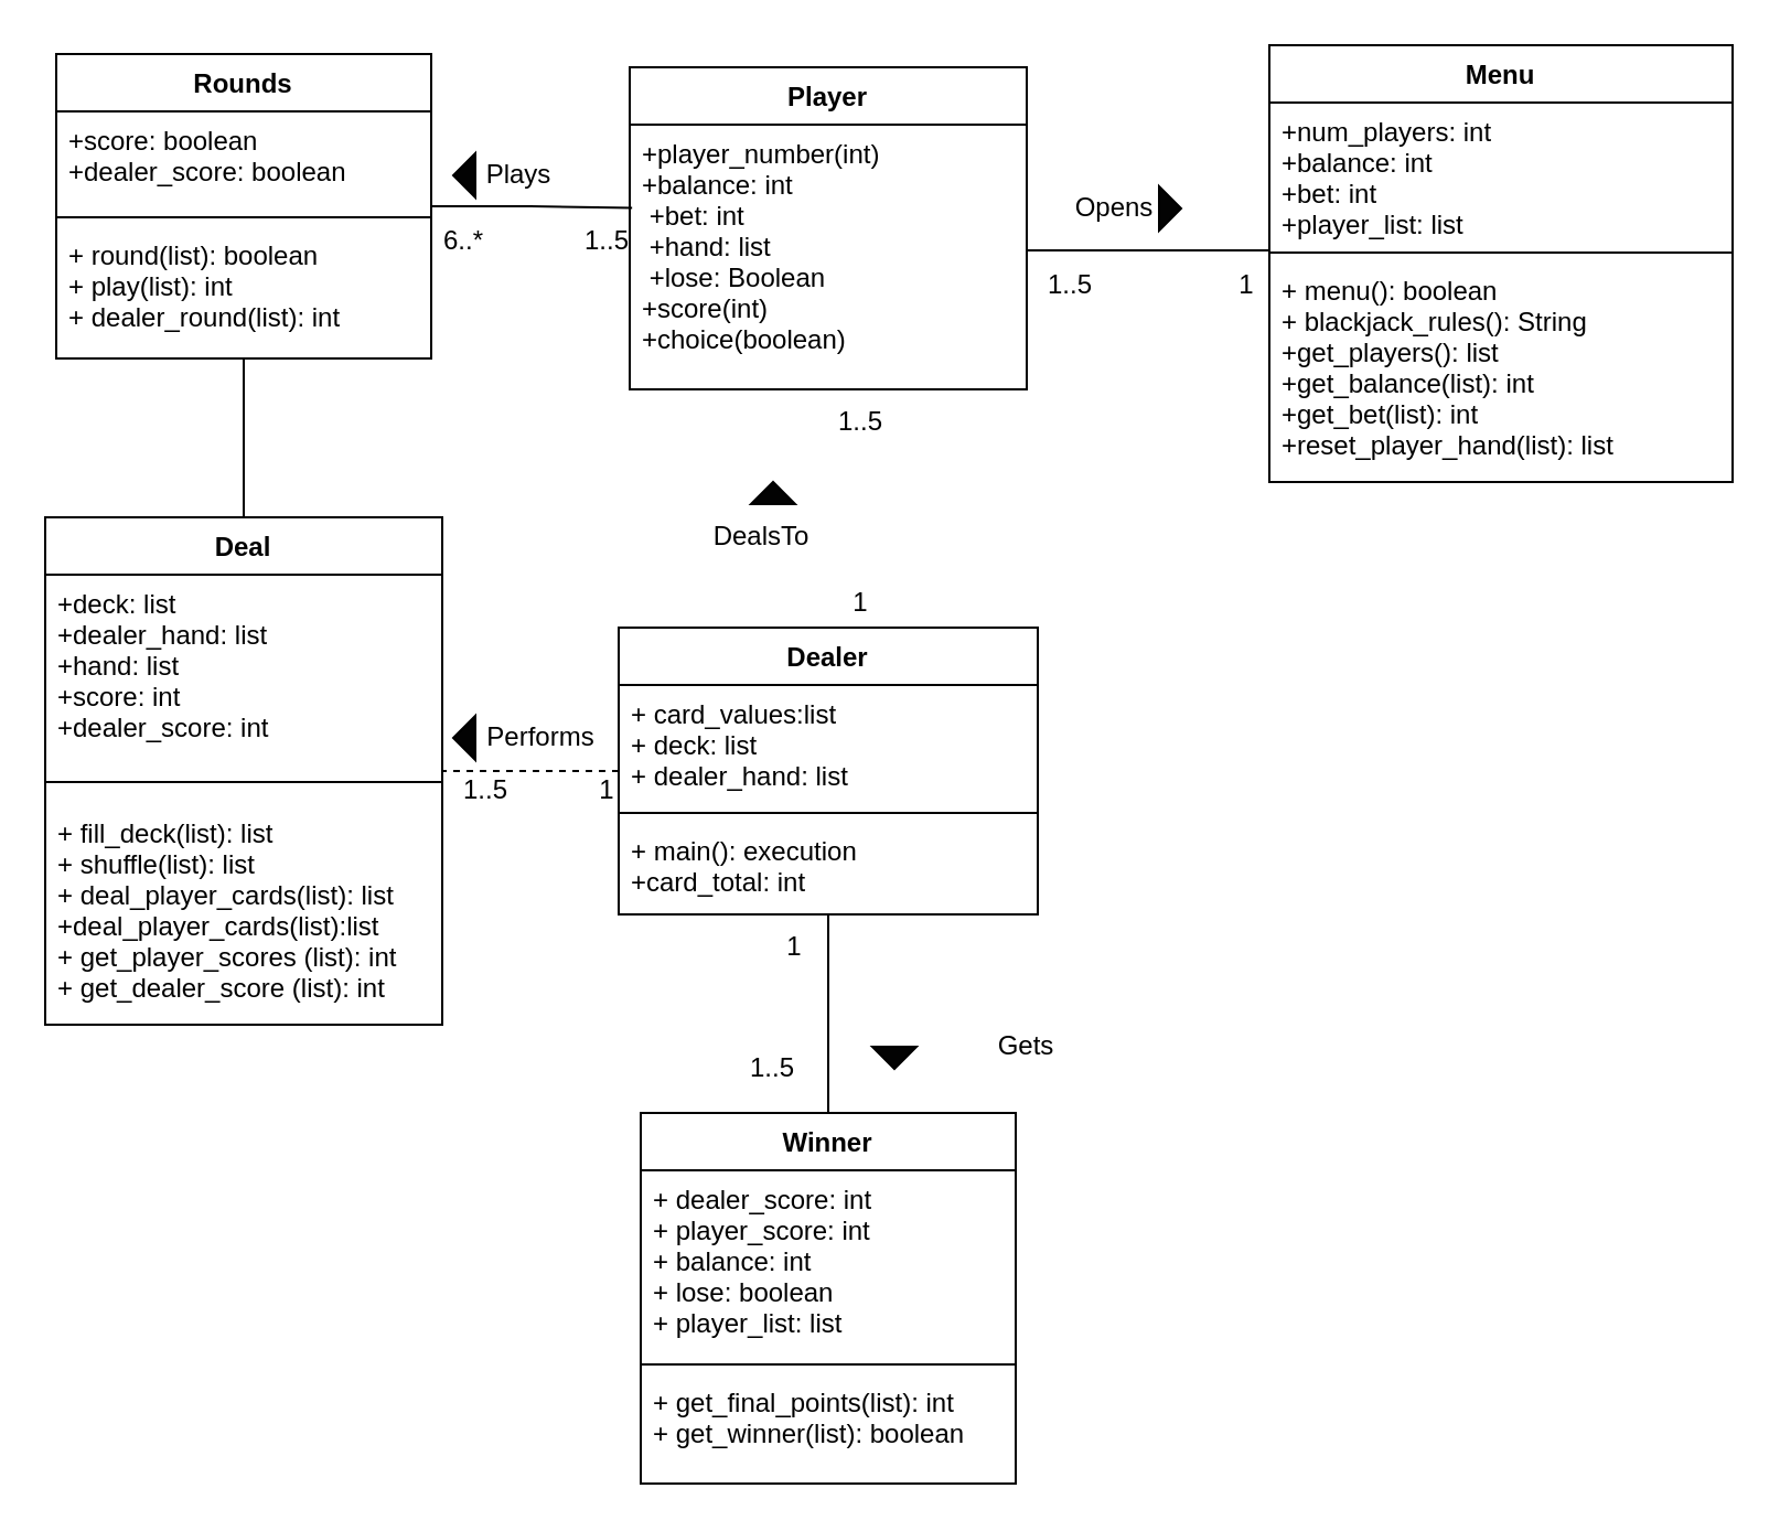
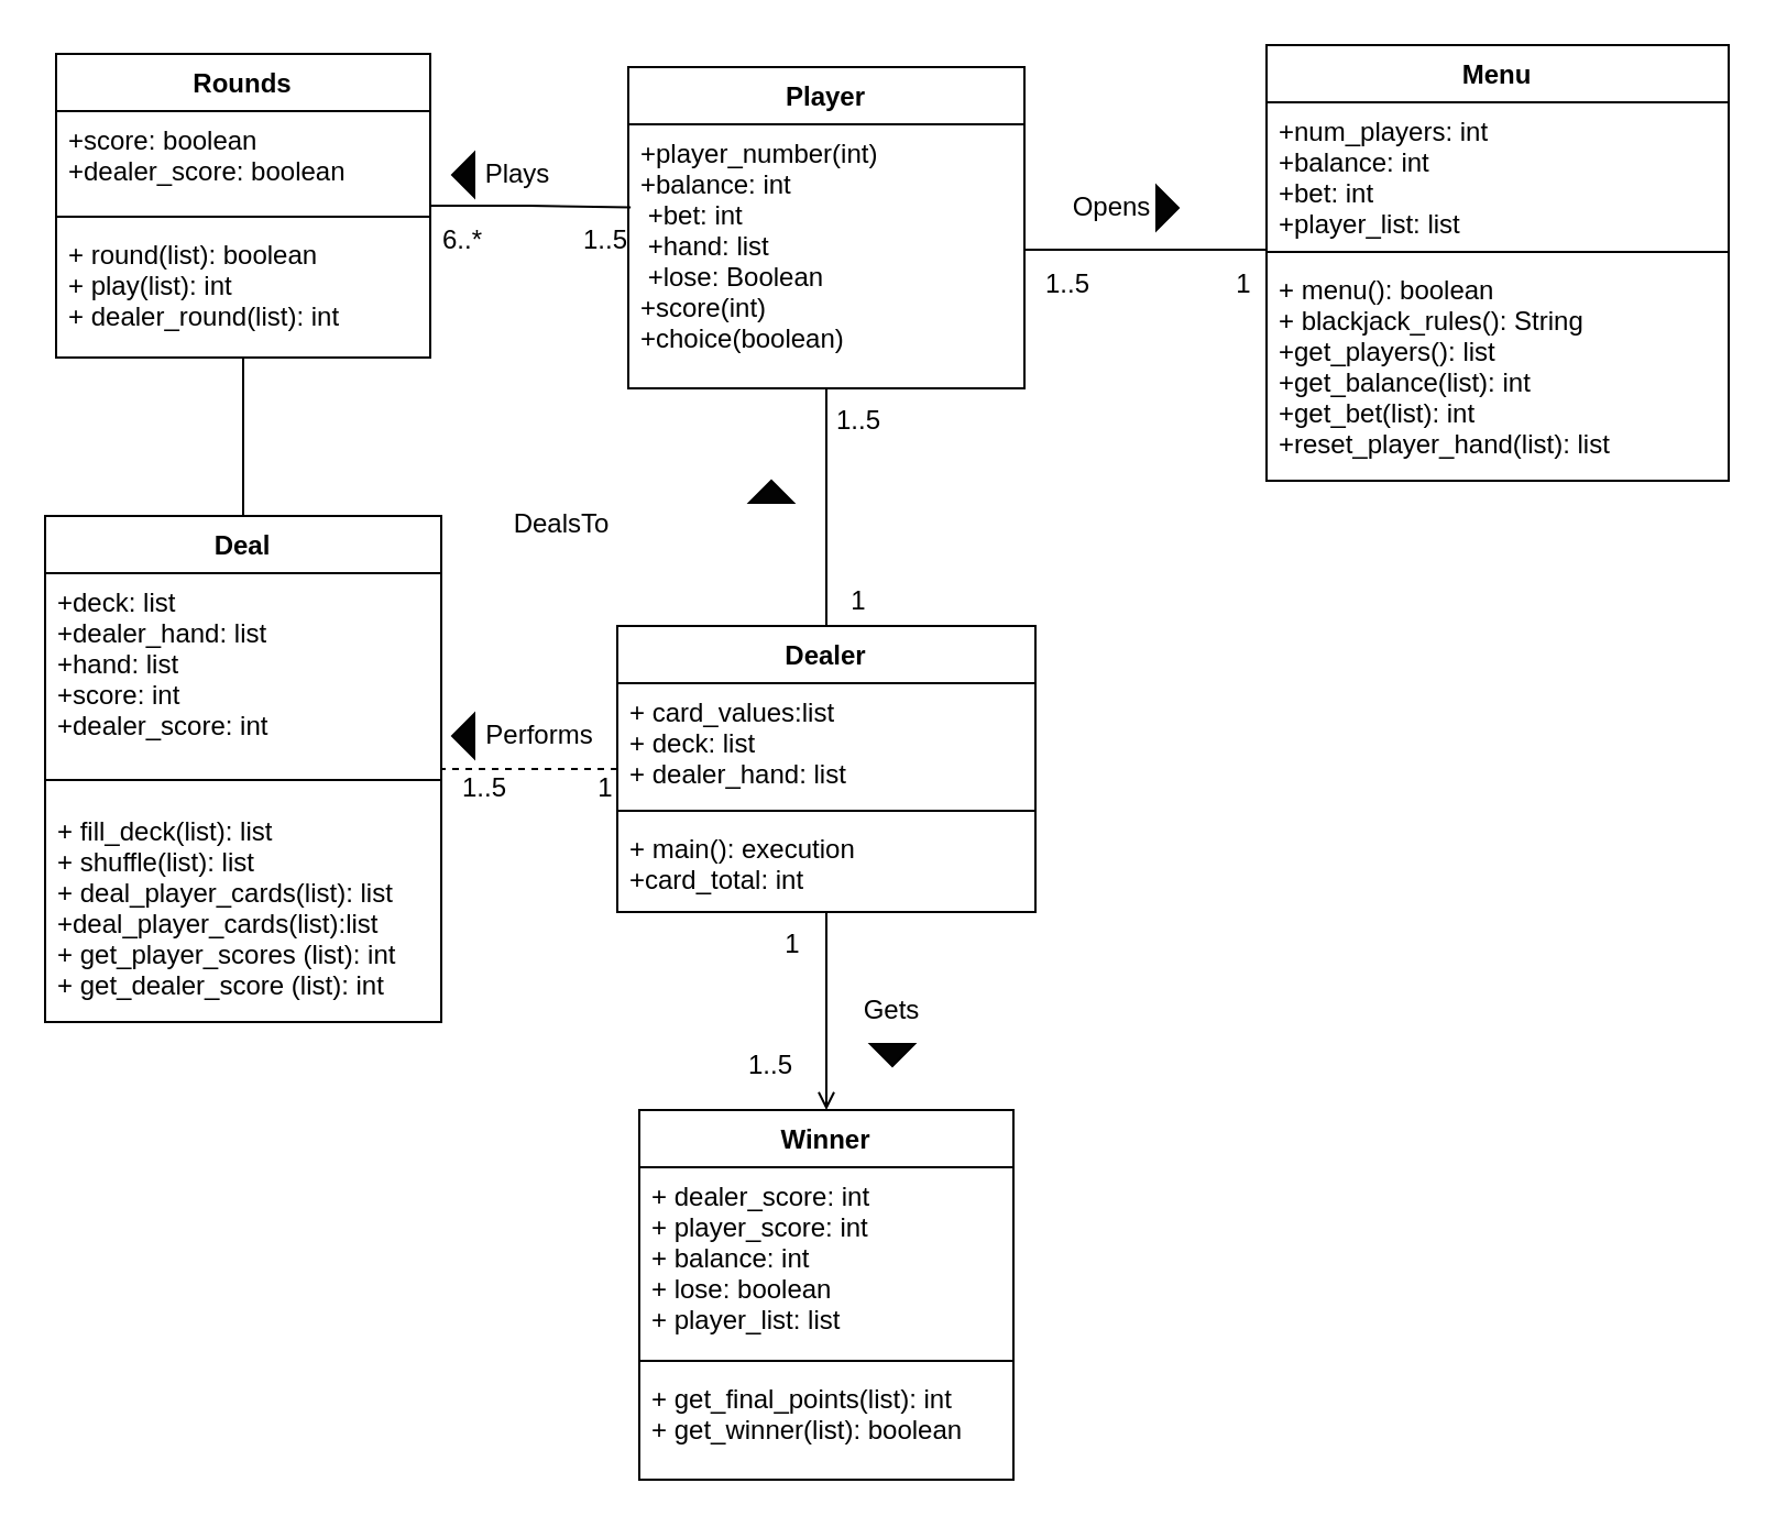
  <mxCell id="0" />
  <mxCell id="1" parent="0" />
  <mxCell id="2" style="edgeStyle=orthogonalEdgeStyle;rounded=0;orthogonalLoop=1;jettySize=auto;html=1;endArrow=none;endFill=0;dashed=1;" parent="1" source="4" target="12" edge="1"><mxGeometry relative="1" as="geometry" /></mxCell>
- <mxCell id="3" style="edgeStyle=orthogonalEdgeStyle;rounded=0;orthogonalLoop=1;jettySize=auto;html=1;entryX=0.5;entryY=0;entryDx=0;entryDy=0;endArrow=none;endFill=0;" parent="1" source="4" target="26" edge="1"><mxGeometry relative="1" as="geometry" /></mxCell>
+ <mxCell id="3" style="edgeStyle=orthogonalEdgeStyle;rounded=0;orthogonalLoop=1;jettySize=auto;html=1;entryX=0.5;entryY=0;entryDx=0;entryDy=0;endArrow=open;endFill=0;" parent="1" source="4" target="26" edge="1"><mxGeometry relative="1" as="geometry" /></mxCell>
  <mxCell id="4" value="Dealer" style="swimlane;fontStyle=1;align=center;verticalAlign=top;childLayout=stackLayout;horizontal=1;startSize=26;horizontalStack=0;resizeParent=1;resizeParentMax=0;resizeLast=0;collapsible=1;marginBottom=0;" parent="1" vertex="1"><mxGeometry x="280" y="284" width="190" height="130" as="geometry" /></mxCell>
  <mxCell id="5" value="+ card_values:list&#10;+ deck: list&#10;+ dealer_hand: list" style="text;strokeColor=none;fillColor=none;align=left;verticalAlign=top;spacingLeft=4;spacingRight=4;overflow=hidden;rotatable=0;points=[[0,0.5],[1,0.5]];portConstraint=eastwest;" parent="4" vertex="1"><mxGeometry y="26" width="190" height="54" as="geometry" /></mxCell>
  <mxCell id="6" value="" style="line;strokeWidth=1;fillColor=none;align=left;verticalAlign=middle;spacingTop=-1;spacingLeft=3;spacingRight=3;rotatable=0;labelPosition=right;points=[];portConstraint=eastwest;" parent="4" vertex="1"><mxGeometry y="80" width="190" height="8" as="geometry" /></mxCell>
  <mxCell id="7" value="+ main(): execution&#10;+card_total: int" style="text;strokeColor=none;fillColor=none;align=left;verticalAlign=top;spacingLeft=4;spacingRight=4;overflow=hidden;rotatable=0;points=[[0,0.5],[1,0.5]];portConstraint=eastwest;" parent="4" vertex="1"><mxGeometry y="88" width="190" height="42" as="geometry" /></mxCell>
+ <mxCell id="8" style="edgeStyle=orthogonalEdgeStyle;rounded=0;orthogonalLoop=1;jettySize=auto;html=1;endArrow=none;endFill=0;" edge="1" parent="1" source="9" target="4"><mxGeometry relative="1" as="geometry" /></mxCell>
  <mxCell id="9" value="Player" style="swimlane;fontStyle=1;align=center;verticalAlign=top;childLayout=stackLayout;horizontal=1;startSize=26;horizontalStack=0;resizeParent=1;resizeParentMax=0;resizeLast=0;collapsible=1;marginBottom=0;" parent="1" vertex="1"><mxGeometry x="285" y="30" width="180" height="146" as="geometry" /></mxCell>
  <mxCell id="10" value="+player_number(int)&#10;+balance: int&#10; +bet: int&#10; +hand: list&#10; +lose: Boolean&#10;+score(int)&#10;+choice(boolean)&#10;&#10;" style="text;strokeColor=none;fillColor=none;align=left;verticalAlign=top;spacingLeft=4;spacingRight=4;overflow=hidden;rotatable=0;points=[[0,0.5],[1,0.5]];portConstraint=eastwest;" parent="9" vertex="1"><mxGeometry y="26" width="180" height="120" as="geometry" /></mxCell>
  <mxCell id="11" value="" style="line;strokeWidth=1;fillColor=none;align=left;verticalAlign=middle;spacingTop=-1;spacingLeft=3;spacingRight=3;rotatable=0;labelPosition=right;points=[];portConstraint=eastwest;" parent="9" vertex="1"><mxGeometry y="146" width="180" as="geometry" /></mxCell>
  <mxCell id="12" value="Deal" style="swimlane;fontStyle=1;align=center;verticalAlign=top;childLayout=stackLayout;horizontal=1;startSize=26;horizontalStack=0;resizeParent=1;resizeParentMax=0;resizeLast=0;collapsible=1;marginBottom=0;" parent="1" vertex="1"><mxGeometry x="20" y="234" width="180" height="230" as="geometry" /></mxCell>
  <mxCell id="13" value="+deck: list&#10;+dealer_hand: list&#10;+hand: list&#10;+score: int&#10;+dealer_score: int" style="text;strokeColor=none;fillColor=none;align=left;verticalAlign=top;spacingLeft=4;spacingRight=4;overflow=hidden;rotatable=0;points=[[0,0.5],[1,0.5]];portConstraint=eastwest;" parent="12" vertex="1"><mxGeometry y="26" width="180" height="84" as="geometry" /></mxCell>
  <mxCell id="14" value="" style="line;strokeWidth=1;fillColor=none;align=left;verticalAlign=middle;spacingTop=-1;spacingLeft=3;spacingRight=3;rotatable=0;labelPosition=right;points=[];portConstraint=eastwest;" parent="12" vertex="1"><mxGeometry y="110" width="180" height="20" as="geometry" /></mxCell>
  <mxCell id="15" value="+ fill_deck(list): list&#10;+ shuffle(list): list&#10;+ deal_player_cards(list): list&#10;+deal_player_cards(list):list&#10;+ get_player_scores (list): int&#10;+ get_dealer_score (list): int" style="text;strokeColor=none;fillColor=none;align=left;verticalAlign=top;spacingLeft=4;spacingRight=4;overflow=hidden;rotatable=0;points=[[0,0.5],[1,0.5]];portConstraint=eastwest;" parent="12" vertex="1"><mxGeometry y="130" width="180" height="100" as="geometry" /></mxCell>
  <mxCell id="16" value="Menu" style="swimlane;fontStyle=1;align=center;verticalAlign=top;childLayout=stackLayout;horizontal=1;startSize=26;horizontalStack=0;resizeParent=1;resizeParentMax=0;resizeLast=0;collapsible=1;marginBottom=0;" parent="1" vertex="1"><mxGeometry x="575" y="20" width="210" height="198" as="geometry" /></mxCell>
  <mxCell id="17" value="+num_players: int&#10;+balance: int&#10;+bet: int&#10;+player_list: list" style="text;strokeColor=none;fillColor=none;align=left;verticalAlign=top;spacingLeft=4;spacingRight=4;overflow=hidden;rotatable=0;points=[[0,0.5],[1,0.5]];portConstraint=eastwest;" parent="16" vertex="1"><mxGeometry y="26" width="210" height="64" as="geometry" /></mxCell>
  <mxCell id="18" value="" style="line;strokeWidth=1;fillColor=none;align=left;verticalAlign=middle;spacingTop=-1;spacingLeft=3;spacingRight=3;rotatable=0;labelPosition=right;points=[];portConstraint=eastwest;" parent="16" vertex="1"><mxGeometry y="90" width="210" height="8" as="geometry" /></mxCell>
  <mxCell id="19" value="+ menu(): boolean&#10;+ blackjack_rules(): String&#10;+get_players(): list&#10;+get_balance(list): int&#10;+get_bet(list): int&#10;+reset_player_hand(list): list &#10;&#10;" style="text;strokeColor=none;fillColor=none;align=left;verticalAlign=top;spacingLeft=4;spacingRight=4;overflow=hidden;rotatable=0;points=[[0,0.5],[1,0.5]];portConstraint=eastwest;" parent="16" vertex="1"><mxGeometry y="98" width="210" height="100" as="geometry" /></mxCell>
  <mxCell id="20" style="edgeStyle=orthogonalEdgeStyle;rounded=0;orthogonalLoop=1;jettySize=auto;html=1;entryX=0.006;entryY=0.315;entryDx=0;entryDy=0;entryPerimeter=0;endArrow=none;endFill=0;" parent="1" source="22" target="10" edge="1"><mxGeometry relative="1" as="geometry" /></mxCell>
  <mxCell id="21" style="edgeStyle=orthogonalEdgeStyle;rounded=0;orthogonalLoop=1;jettySize=auto;html=1;endArrow=none;endFill=0;" edge="1" parent="1" source="22" target="12"><mxGeometry relative="1" as="geometry" /></mxCell>
  <mxCell id="22" value="Rounds" style="swimlane;fontStyle=1;align=center;verticalAlign=top;childLayout=stackLayout;horizontal=1;startSize=26;horizontalStack=0;resizeParent=1;resizeParentMax=0;resizeLast=0;collapsible=1;marginBottom=0;" parent="1" vertex="1"><mxGeometry x="25" y="24" width="170" height="138" as="geometry" /></mxCell>
  <mxCell id="23" value="+score: boolean&#10;+dealer_score: boolean" style="text;strokeColor=none;fillColor=none;align=left;verticalAlign=top;spacingLeft=4;spacingRight=4;overflow=hidden;rotatable=0;points=[[0,0.5],[1,0.5]];portConstraint=eastwest;" parent="22" vertex="1"><mxGeometry y="26" width="170" height="44" as="geometry" /></mxCell>
  <mxCell id="24" value="" style="line;strokeWidth=1;fillColor=none;align=left;verticalAlign=middle;spacingTop=-1;spacingLeft=3;spacingRight=3;rotatable=0;labelPosition=right;points=[];portConstraint=eastwest;" parent="22" vertex="1"><mxGeometry y="70" width="170" height="8" as="geometry" /></mxCell>
  <mxCell id="25" value="+ round(list): boolean&#10;+ play(list): int&#10;+ dealer_round(list): int&#10;" style="text;strokeColor=none;fillColor=none;align=left;verticalAlign=top;spacingLeft=4;spacingRight=4;overflow=hidden;rotatable=0;points=[[0,0.5],[1,0.5]];portConstraint=eastwest;" parent="22" vertex="1"><mxGeometry y="78" width="170" height="60" as="geometry" /></mxCell>
  <mxCell id="26" value="Winner" style="swimlane;fontStyle=1;align=center;verticalAlign=top;childLayout=stackLayout;horizontal=1;startSize=26;horizontalStack=0;resizeParent=1;resizeParentMax=0;resizeLast=0;collapsible=1;marginBottom=0;" parent="1" vertex="1"><mxGeometry x="290" y="504" width="170" height="168" as="geometry" /></mxCell>
  <mxCell id="27" value="+ dealer_score: int&#10;+ player_score: int&#10;+ balance: int&#10;+ lose: boolean&#10;+ player_list: list&#10;" style="text;strokeColor=none;fillColor=none;align=left;verticalAlign=top;spacingLeft=4;spacingRight=4;overflow=hidden;rotatable=0;points=[[0,0.5],[1,0.5]];portConstraint=eastwest;" parent="26" vertex="1"><mxGeometry y="26" width="170" height="84" as="geometry" /></mxCell>
  <mxCell id="28" value="" style="line;strokeWidth=1;fillColor=none;align=left;verticalAlign=middle;spacingTop=-1;spacingLeft=3;spacingRight=3;rotatable=0;labelPosition=right;points=[];portConstraint=eastwest;" parent="26" vertex="1"><mxGeometry y="110" width="170" height="8" as="geometry" /></mxCell>
  <mxCell id="29" value="+ get_final_points(list): int&#10;+ get_winner(list): boolean" style="text;strokeColor=none;fillColor=none;align=left;verticalAlign=top;spacingLeft=4;spacingRight=4;overflow=hidden;rotatable=0;points=[[0,0.5],[1,0.5]];portConstraint=eastwest;" parent="26" vertex="1"><mxGeometry y="118" width="170" height="50" as="geometry" /></mxCell>
  <mxCell id="30" style="edgeStyle=orthogonalEdgeStyle;rounded=0;orthogonalLoop=1;jettySize=auto;html=1;endArrow=none;endFill=0;" parent="1" source="10" edge="1"><mxGeometry relative="1" as="geometry"><mxPoint x="575" y="113" as="targetPoint" /><Array as="points"><mxPoint x="495" y="113" /><mxPoint x="495" y="113" /></Array></mxGeometry></mxCell>
  <mxCell id="31" value="Opens" style="text;html=1;strokeColor=none;fillColor=none;align=center;verticalAlign=middle;whiteSpace=wrap;rounded=0;" parent="1" vertex="1"><mxGeometry x="475" y="84" width="60" height="20" as="geometry" /></mxCell>
  <mxCell id="32" value="1..5" style="text;html=1;strokeColor=none;fillColor=none;align=center;verticalAlign=middle;whiteSpace=wrap;rounded=0;" parent="1" vertex="1"><mxGeometry x="455" y="114" width="60" height="30" as="geometry" /></mxCell>
  <mxCell id="33" value="1" style="text;html=1;strokeColor=none;fillColor=none;align=center;verticalAlign=middle;whiteSpace=wrap;rounded=0;" parent="1" vertex="1"><mxGeometry x="535" y="114" width="60" height="30" as="geometry" /></mxCell>
- <mxCell id="34" value="DealsTo" style="text;html=1;strokeColor=none;fillColor=none;align=center;verticalAlign=middle;whiteSpace=wrap;rounded=0;" parent="1" vertex="1"><mxGeometry x="315" y="228" width="60" height="30" as="geometry" /></mxCell>
+ <mxCell id="34" value="DealsTo" style="text;html=1;strokeColor=none;fillColor=none;align=center;verticalAlign=middle;whiteSpace=wrap;rounded=0;" parent="1" vertex="1"><mxGeometry x="225" y="223" width="60" height="30" as="geometry" /></mxCell>
  <mxCell id="35" value="1..5" style="text;html=1;strokeColor=none;fillColor=none;align=center;verticalAlign=middle;whiteSpace=wrap;rounded=0;" parent="1" vertex="1"><mxGeometry x="360" y="176" width="60" height="30" as="geometry" /></mxCell>
  <mxCell id="36" value="1" style="text;html=1;strokeColor=none;fillColor=none;align=center;verticalAlign=middle;whiteSpace=wrap;rounded=0;" parent="1" vertex="1"><mxGeometry x="360" y="258" width="60" height="30" as="geometry" /></mxCell>
  <mxCell id="37" value="Performs" style="text;html=1;strokeColor=none;fillColor=none;align=center;verticalAlign=middle;whiteSpace=wrap;rounded=0;" parent="1" vertex="1"><mxGeometry x="215" y="319" width="60" height="30" as="geometry" /></mxCell>
  <mxCell id="38" value="1" style="text;html=1;strokeColor=none;fillColor=none;align=center;verticalAlign=middle;whiteSpace=wrap;rounded=0;" parent="1" vertex="1"><mxGeometry x="255" y="348" width="40" height="20" as="geometry" /></mxCell>
  <mxCell id="39" value="1..5" style="text;html=1;strokeColor=none;fillColor=none;align=center;verticalAlign=middle;whiteSpace=wrap;rounded=0;" parent="1" vertex="1"><mxGeometry x="200" y="348" width="40" height="20" as="geometry" /></mxCell>
  <mxCell id="40" value="Plays" style="text;html=1;strokeColor=none;fillColor=none;align=center;verticalAlign=middle;whiteSpace=wrap;rounded=0;" parent="1" vertex="1"><mxGeometry x="205" y="69" width="60" height="20" as="geometry" /></mxCell>
  <mxCell id="41" value="" style="triangle;whiteSpace=wrap;html=1;fillColor=#030303;direction=west;" parent="1" vertex="1"><mxGeometry x="205" y="69" width="10" height="20" as="geometry" /></mxCell>
  <mxCell id="42" value="1..5" style="text;html=1;strokeColor=none;fillColor=none;align=center;verticalAlign=middle;whiteSpace=wrap;rounded=0;" parent="1" vertex="1"><mxGeometry x="245" y="94" width="60" height="30" as="geometry" /></mxCell>
  <mxCell id="43" value="6..*" style="text;html=1;strokeColor=none;fillColor=none;align=center;verticalAlign=middle;whiteSpace=wrap;rounded=0;" parent="1" vertex="1"><mxGeometry x="180" y="94" width="60" height="30" as="geometry" /></mxCell>
- <mxCell id="44" value="Gets" style="text;html=1;strokeColor=none;fillColor=none;align=center;verticalAlign=middle;whiteSpace=wrap;rounded=0;" parent="1" vertex="1"><mxGeometry x="435" y="459" width="60" height="30" as="geometry" /></mxCell>
+ <mxCell id="44" value="Gets" style="text;html=1;strokeColor=none;fillColor=none;align=center;verticalAlign=middle;whiteSpace=wrap;rounded=0;" parent="1" vertex="1"><mxGeometry x="375" y="444" width="60" height="30" as="geometry" /></mxCell>
  <mxCell id="45" value="1" style="text;html=1;strokeColor=none;fillColor=none;align=center;verticalAlign=middle;whiteSpace=wrap;rounded=0;" parent="1" vertex="1"><mxGeometry x="330" y="414" width="60" height="30" as="geometry" /></mxCell>
  <mxCell id="46" value="1..5" style="text;html=1;strokeColor=none;fillColor=none;align=center;verticalAlign=middle;whiteSpace=wrap;rounded=0;" parent="1" vertex="1"><mxGeometry x="325" y="474" width="50" height="20" as="geometry" /></mxCell>
  <mxCell id="47" value="" style="triangle;whiteSpace=wrap;html=1;fillColor=#030303;direction=north;" parent="1" vertex="1"><mxGeometry x="340" y="218" width="20" height="10" as="geometry" /></mxCell>
  <mxCell id="48" value="" style="triangle;whiteSpace=wrap;html=1;fillColor=#030303;direction=east;" parent="1" vertex="1"><mxGeometry x="525" y="84" width="10" height="20" as="geometry" /></mxCell>
  <mxCell id="49" value="" style="triangle;whiteSpace=wrap;html=1;fillColor=#030303;direction=south;" parent="1" vertex="1"><mxGeometry x="395" y="474" width="20" height="10" as="geometry" /></mxCell>
  <mxCell id="50" value="" style="triangle;whiteSpace=wrap;html=1;fillColor=#030303;direction=west;" parent="1" vertex="1"><mxGeometry x="205" y="324" width="10" height="20" as="geometry" /></mxCell>
